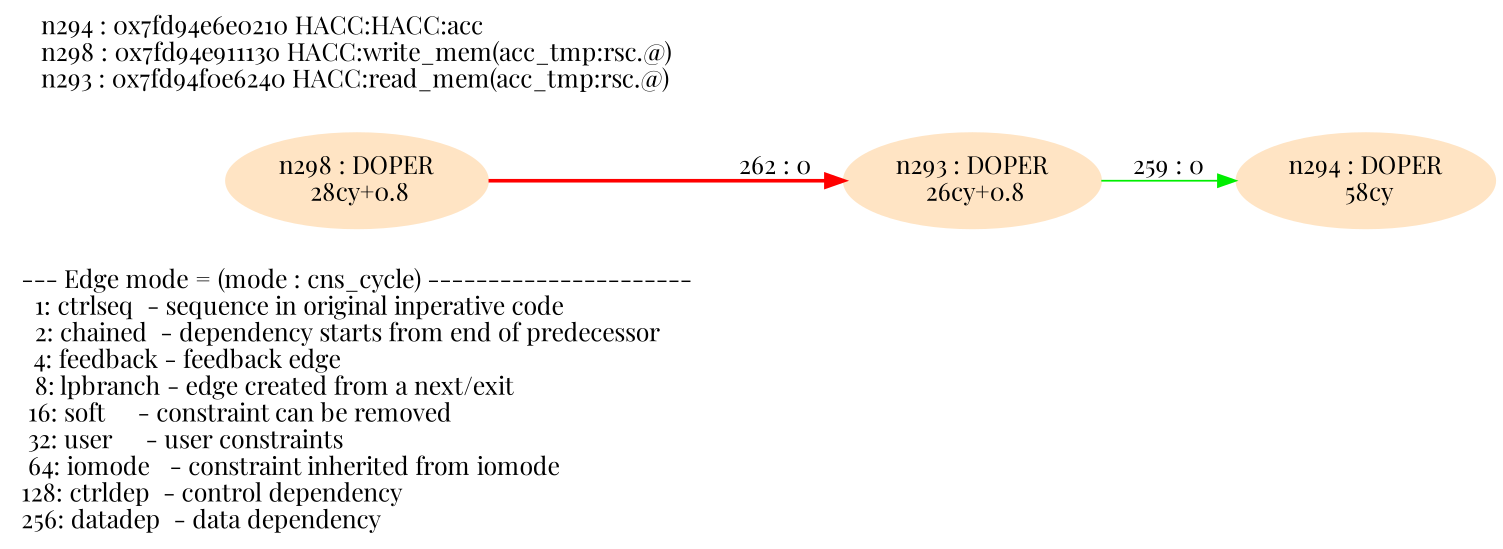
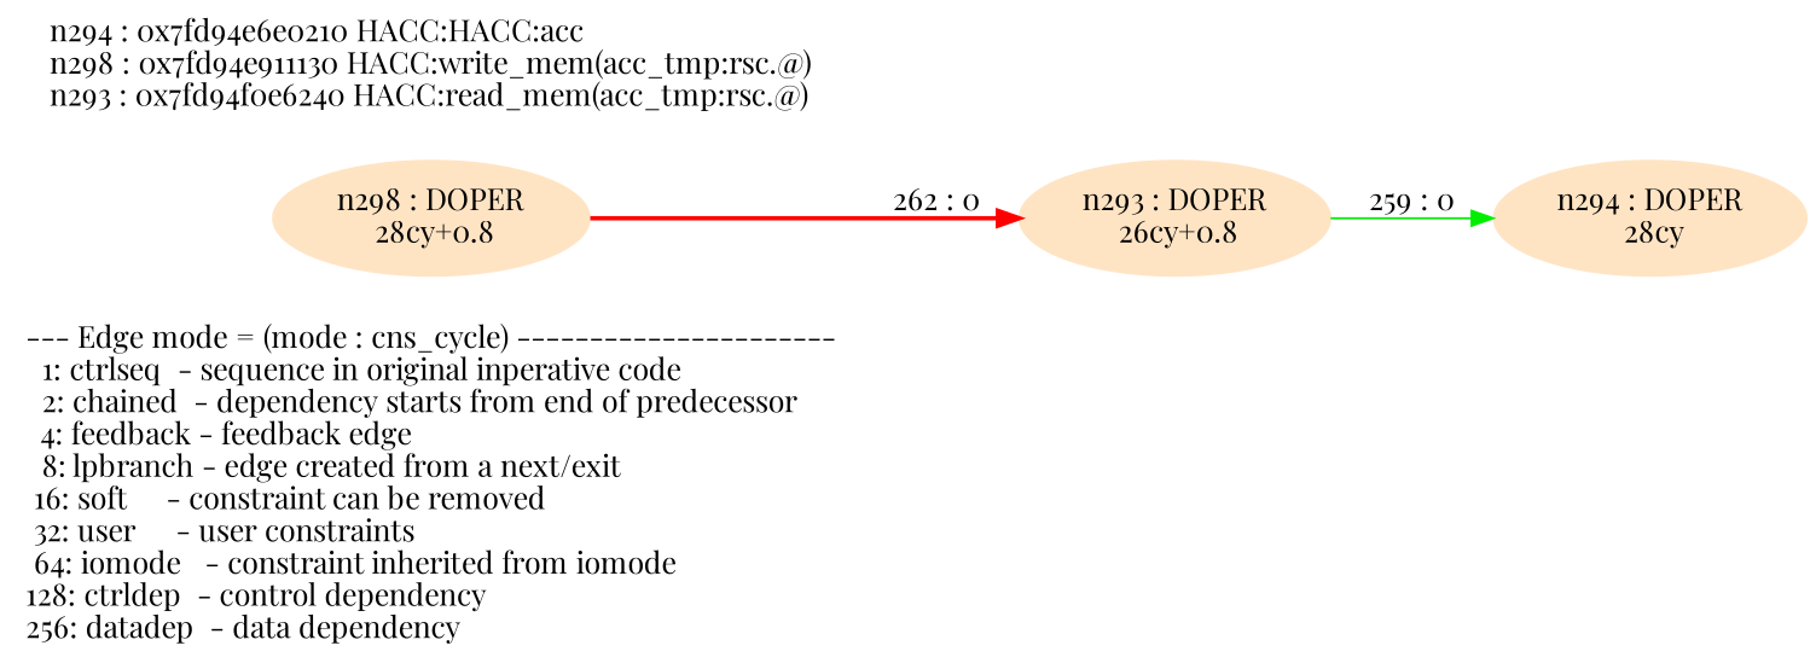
  digraph {
    fontname="Playfair Display"
    rankdir=LR
    node [fontname="Playfair Display" shape=ellipse color=bisque style=filled]
    edge [fontname="Playfair Display"]
    n1 [label="--- Edge mode = (mode : cns_cycle) ----------------------\l  1: ctrlseq  - sequence in original inperative code     \l  2: chained  - dependency starts from end of predecessor\l  4: feedback - feedback edge                            \l  8: lpbranch - edge created from a next/exit            \l 16: soft     - constraint can be removed                \l 32: user     - user constraints                         \l 64: iomode   - constraint inherited from iomode         \l128: ctrldep  - control dependency                       \l256: datadep  - data dependency                          \l" labeljust=left shape=none color="" style=""]
-   n2 [label="n294 : DOPER\n 58cy\n"]
+   n2 [label="n294 : DOPER\n 28cy\n"]
    n3 [label="n298 : DOPER\n 28cy+0.8\n"]
    n4 [label="n293 : DOPER\n 26cy+0.8\n"]
    n5 [label="n294 : 0x7fd94e6e0210 HACC:HACC:acc\ln298 : 0x7fd94e911130 HACC:write_mem(acc_tmp:rsc.@)\ln293 : 0x7fd94f0e6240 HACC:read_mem(acc_tmp:rsc.@)\l" labeljust=left shape=none color="" style=""]
    n3 -> n4 [color=red label="262 : 0" style=bold]
    n4 -> n2 [color=green2 label="259 : 0"]
  }
